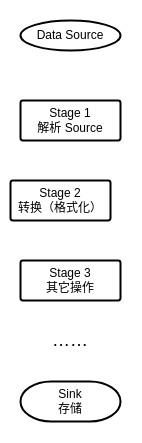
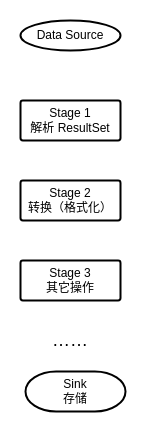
  <mxCell id="0" />
  <mxCell id="1" parent="0" />
  <mxCell id="2" value="Data Source" style="strokeWidth=2;html=1;shape=mxgraph.flowchart.start_1;whiteSpace=wrap;fillColor=none;gradientColor=none;align=center;" vertex="1" parent="1"><mxGeometry x="20" y="20" width="100" height="30" as="geometry" /></mxCell>
- <mxCell id="3" value="Stage 1&lt;br&gt;解析 Source&lt;br&gt;" style="strokeWidth=2;html=1;shape=mxgraph.flowchart.process;whiteSpace=wrap;fillColor=none;gradientColor=none;align=center;" vertex="1" parent="1"><mxGeometry x="20" y="100" width="100" height="40" as="geometry" /></mxCell>
- <mxCell id="4" value="Stage 2&lt;br&gt;转换（格式化）&lt;br&gt;" style="strokeWidth=2;html=1;shape=mxgraph.flowchart.process;whiteSpace=wrap;fillColor=none;gradientColor=none;align=center;" vertex="1" parent="1"><mxGeometry x="10" y="180" width="100" height="40" as="geometry" /></mxCell>
+ <mxCell id="3" value="Stage 1&lt;br&gt;解析 ResultSet&lt;br&gt;" style="strokeWidth=2;html=1;shape=mxgraph.flowchart.process;whiteSpace=wrap;fillColor=none;gradientColor=none;align=center;" vertex="1" parent="1"><mxGeometry x="20" y="100" width="100" height="40" as="geometry" /></mxCell>
+ <mxCell id="4" value="Stage 2&lt;br&gt;转换（格式化）&lt;br&gt;" style="strokeWidth=2;html=1;shape=mxgraph.flowchart.process;whiteSpace=wrap;fillColor=none;gradientColor=none;align=center;" vertex="1" parent="1"><mxGeometry x="20" y="180" width="100" height="40" as="geometry" /></mxCell>
  <mxCell id="5" value="Stage 3&lt;br&gt;其它操作&lt;br&gt;" style="strokeWidth=2;html=1;shape=mxgraph.flowchart.process;whiteSpace=wrap;fillColor=none;gradientColor=none;align=center;" vertex="1" parent="1"><mxGeometry x="20" y="260" width="100" height="40" as="geometry" /></mxCell>
- <mxCell id="6" value="Sink&lt;br&gt;存储&lt;br&gt;" style="strokeWidth=2;html=1;shape=mxgraph.flowchart.terminator;whiteSpace=wrap;fillColor=none;gradientColor=none;align=center;" vertex="1" parent="1"><mxGeometry x="20" y="381" width="100" height="40" as="geometry" /></mxCell>
+ <mxCell id="6" value="Sink&lt;br&gt;存储&lt;br&gt;" style="strokeWidth=2;html=1;shape=mxgraph.flowchart.terminator;whiteSpace=wrap;fillColor=none;gradientColor=none;align=center;" vertex="1" parent="1"><mxGeometry x="25" y="371" width="100" height="40" as="geometry" /></mxCell>
  <mxCell id="7" value="&lt;font style=&quot;font-size: 18px&quot;&gt;……&lt;/font&gt;" style="text;html=1;strokeColor=none;fillColor=none;align=center;verticalAlign=middle;whiteSpace=wrap;rounded=0;" vertex="1" parent="1"><mxGeometry x="50" y="330" width="40" height="20" as="geometry" /></mxCell>
